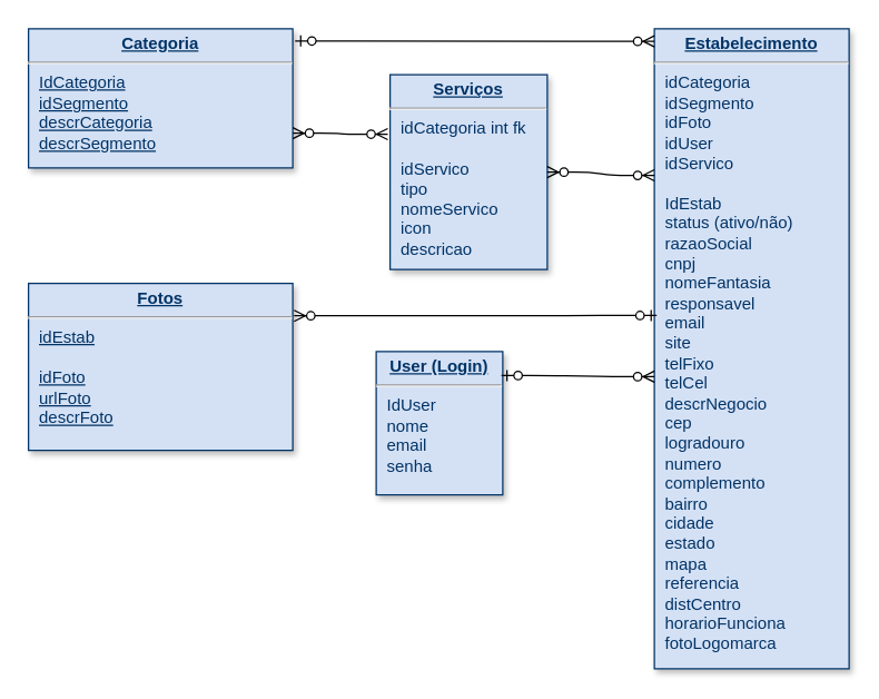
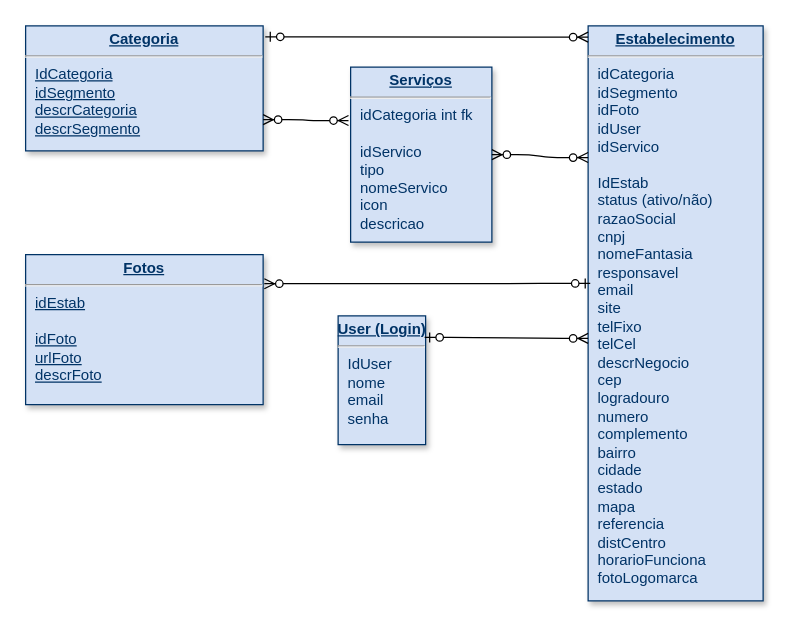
  <mxCell id="0" />
  <mxCell id="1" parent="0" />
  <mxCell id="2" value="&lt;p style=&quot;margin: 4px 0px 0px ; text-align: center ; text-decoration: underline&quot;&gt;&lt;strong&gt;&lt;font style=&quot;font-size: 12px&quot;&gt;Serviços&lt;/font&gt;&lt;/strong&gt;&lt;/p&gt;&lt;hr&gt;&lt;p style=&quot;margin: 0px 0px 0px 8px&quot;&gt;&lt;font style=&quot;font-size: 12px&quot;&gt;idCategoria int fk&lt;/font&gt;&lt;/p&gt;&lt;p style=&quot;margin: 0px 0px 0px 8px&quot;&gt;&lt;font style=&quot;font-size: 12px&quot;&gt;&lt;br&gt;&lt;/font&gt;&lt;/p&gt;&lt;p style=&quot;margin: 0px 0px 0px 8px&quot;&gt;&lt;font style=&quot;font-size: 12px&quot;&gt;idServico&lt;/font&gt;&lt;/p&gt;&lt;p style=&quot;margin: 0px 0px 0px 8px&quot;&gt;&lt;font style=&quot;font-size: 12px&quot;&gt;tipo&lt;/font&gt;&lt;/p&gt;&lt;p style=&quot;margin: 0px 0px 0px 8px&quot;&gt;&lt;font style=&quot;font-size: 12px&quot;&gt;nomeServico&lt;br&gt;&lt;/font&gt;&lt;/p&gt;&lt;p style=&quot;margin: 0px 0px 0px 8px&quot;&gt;&lt;font style=&quot;font-size: 12px&quot;&gt;icon&lt;/font&gt;&lt;/p&gt;&lt;p style=&quot;margin: 0px 0px 0px 8px&quot;&gt;&lt;font style=&quot;font-size: 12px&quot;&gt;descricao&lt;/font&gt;&lt;/p&gt;" style="verticalAlign=top;align=left;overflow=fill;fontSize=12;fontFamily=Helvetica;html=1;strokeColor=#003366;shadow=1;fillColor=#D4E1F5;fontColor=#003366" parent="1" vertex="1"><mxGeometry x="280" y="53" width="113" height="140" as="geometry" /></mxCell>
  <mxCell id="3" value="&lt;p style=&quot;margin: 4px 0px 0px ; text-align: center&quot;&gt;&lt;strong&gt;&lt;font style=&quot;font-size: 12px&quot;&gt;&lt;u&gt;Categoria&lt;/u&gt;&lt;/font&gt;&lt;/strong&gt;&lt;/p&gt;&lt;hr&gt;&lt;p style=&quot;margin: 0px 0px 0px 8px&quot;&gt;&lt;u&gt;IdCategoria&lt;/u&gt;&lt;br&gt;&lt;/p&gt;&lt;p style=&quot;margin: 0px 0px 0px 8px&quot;&gt;&lt;font style=&quot;font-size: 12px&quot;&gt;&lt;u&gt;idSegmento&lt;/u&gt;&lt;u&gt;&lt;br&gt;&lt;/u&gt;&lt;/font&gt;&lt;/p&gt;&lt;p style=&quot;margin: 0px 0px 0px 8px&quot;&gt;&lt;font style=&quot;font-size: 12px&quot;&gt;&lt;u&gt;descrCategoria&lt;/u&gt;&lt;/font&gt;&lt;/p&gt;&lt;p style=&quot;margin: 0px 0px 0px 8px&quot;&gt;&lt;u&gt;descrSegmento&lt;/u&gt;&lt;br&gt;&lt;/p&gt;" style="verticalAlign=top;align=left;overflow=fill;fontSize=12;fontFamily=Helvetica;html=1;strokeColor=#003366;shadow=1;fillColor=#D4E1F5;fontColor=#003366" parent="1" vertex="1"><mxGeometry x="20" y="20" width="190" height="100" as="geometry" /></mxCell>
- <mxCell id="4" value="&lt;p style=&quot;margin: 4px 0px 0px ; text-align: center ; text-decoration: underline&quot;&gt;&lt;strong&gt;&lt;font style=&quot;font-size: 12px&quot;&gt;User (Login)&lt;/font&gt;&lt;/strong&gt;&lt;/p&gt;&lt;hr&gt;&lt;p style=&quot;margin: 0px 0px 0px 8px&quot;&gt;IdUser&lt;/p&gt;&lt;p style=&quot;margin: 0px 0px 0px 8px&quot;&gt;nome&lt;/p&gt;&lt;p style=&quot;margin: 0px 0px 0px 8px&quot;&gt;email&lt;/p&gt;&lt;p style=&quot;margin: 0px 0px 0px 8px&quot;&gt;senha&lt;/p&gt;" style="verticalAlign=top;align=left;overflow=fill;fontSize=12;fontFamily=Helvetica;html=1;strokeColor=#003366;shadow=1;fillColor=#D4E1F5;fontColor=#003366" parent="1" vertex="1"><mxGeometry x="270" y="252" width="91" height="103" as="geometry" /></mxCell>
+ <mxCell id="4" value="&lt;p style=&quot;margin: 4px 0px 0px ; text-align: center ; text-decoration: underline&quot;&gt;&lt;strong&gt;&lt;font style=&quot;font-size: 12px&quot;&gt;User (Login)&lt;/font&gt;&lt;/strong&gt;&lt;/p&gt;&lt;hr&gt;&lt;p style=&quot;margin: 0px 0px 0px 8px&quot;&gt;IdUser&lt;/p&gt;&lt;p style=&quot;margin: 0px 0px 0px 8px&quot;&gt;nome&lt;/p&gt;&lt;p style=&quot;margin: 0px 0px 0px 8px&quot;&gt;email&lt;/p&gt;&lt;p style=&quot;margin: 0px 0px 0px 8px&quot;&gt;senha&lt;/p&gt;" style="verticalAlign=top;align=left;overflow=fill;fontSize=12;fontFamily=Helvetica;html=1;strokeColor=#003366;shadow=1;fillColor=#D4E1F5;fontColor=#003366" parent="1" vertex="1"><mxGeometry x="270" y="252" width="70" height="103" as="geometry" /></mxCell>
  <mxCell id="5" value="&lt;p style=&quot;margin: 4px 0px 0px ; text-align: center ; text-decoration: underline&quot;&gt;&lt;strong&gt;&lt;font style=&quot;font-size: 12px&quot;&gt;Estabelecimento&lt;/font&gt;&lt;/strong&gt;&lt;/p&gt;&lt;hr&gt;&lt;p style=&quot;margin: 0px 0px 0px 8px&quot;&gt;idCategoria&lt;br&gt;&lt;/p&gt;&lt;p style=&quot;margin: 0px 0px 0px 8px&quot;&gt;idSegmento&lt;/p&gt;&lt;p style=&quot;margin: 0px 0px 0px 8px&quot;&gt;idFoto&lt;/p&gt;&lt;p style=&quot;margin: 0px 0px 0px 8px&quot;&gt;idUser&lt;/p&gt;&lt;p style=&quot;margin: 0px 0px 0px 8px&quot;&gt;idServico&lt;/p&gt;&lt;p style=&quot;margin: 0px 0px 0px 8px&quot;&gt;&lt;br&gt;&lt;/p&gt;&lt;p style=&quot;margin: 0px 0px 0px 8px&quot;&gt;IdEstab&lt;br&gt;status (ativo/não)&lt;/p&gt;&lt;p style=&quot;margin: 0px 0px 0px 8px&quot;&gt;razaoSocial&lt;/p&gt;&lt;p style=&quot;margin: 0px 0px 0px 8px&quot;&gt;cnpj&lt;/p&gt;&lt;p style=&quot;margin: 0px 0px 0px 8px&quot;&gt;nomeFantasia&lt;/p&gt;&lt;p style=&quot;margin: 0px 0px 0px 8px&quot;&gt;responsavel&lt;/p&gt;&lt;p style=&quot;margin: 0px 0px 0px 8px&quot;&gt;email&lt;/p&gt;&lt;p style=&quot;margin: 0px 0px 0px 8px&quot;&gt;site&lt;/p&gt;&lt;p style=&quot;margin: 0px 0px 0px 8px&quot;&gt;telFixo&lt;/p&gt;&lt;p style=&quot;margin: 0px 0px 0px 8px&quot;&gt;telCel&lt;/p&gt;&lt;p style=&quot;margin: 0px 0px 0px 8px&quot;&gt;descrNegocio&lt;/p&gt;&lt;p style=&quot;margin: 0px 0px 0px 8px&quot;&gt;cep&lt;/p&gt;&lt;p style=&quot;margin: 0px 0px 0px 8px&quot;&gt;logradouro&lt;/p&gt;&lt;p style=&quot;margin: 0px 0px 0px 8px&quot;&gt;numero&lt;/p&gt;&lt;p style=&quot;margin: 0px 0px 0px 8px&quot;&gt;complemento&lt;/p&gt;&lt;p style=&quot;margin: 0px 0px 0px 8px&quot;&gt;bairro&lt;/p&gt;&lt;p style=&quot;margin: 0px 0px 0px 8px&quot;&gt;cidade&lt;/p&gt;&lt;p style=&quot;margin: 0px 0px 0px 8px&quot;&gt;estado&lt;/p&gt;&lt;p style=&quot;margin: 0px 0px 0px 8px&quot;&gt;mapa&lt;/p&gt;&lt;p style=&quot;margin: 0px 0px 0px 8px&quot;&gt;referencia&lt;/p&gt;&lt;p style=&quot;margin: 0px 0px 0px 8px&quot;&gt;distCentro&lt;/p&gt;&lt;p style=&quot;margin: 0px 0px 0px 8px&quot;&gt;horarioFunciona&lt;/p&gt;&lt;p style=&quot;margin: 0px 0px 0px 8px&quot;&gt;fotoLogomarca&lt;/p&gt;&lt;p style=&quot;margin: 0px 0px 0px 8px&quot;&gt;&lt;br&gt;&lt;/p&gt;&lt;p style=&quot;margin: 0px 0px 0px 8px&quot;&gt;&lt;br&gt;&lt;/p&gt;" style="verticalAlign=top;align=left;overflow=fill;fontSize=12;fontFamily=Helvetica;html=1;strokeColor=#003366;shadow=1;fillColor=#D4E1F5;fontColor=#003366" parent="1" vertex="1"><mxGeometry x="470" y="20" width="140" height="460" as="geometry" /></mxCell>
  <mxCell id="6" value="&lt;p style=&quot;margin: 4px 0px 0px ; text-align: center&quot;&gt;&lt;strong&gt;&lt;font style=&quot;font-size: 12px&quot;&gt;&lt;u&gt;Fotos&lt;/u&gt;&lt;/font&gt;&lt;/strong&gt;&lt;/p&gt;&lt;hr&gt;&lt;p style=&quot;margin: 0px 0px 0px 8px&quot;&gt;&lt;font style=&quot;font-size: 12px&quot;&gt;&lt;u&gt;idEstab&lt;/u&gt;&lt;/font&gt;&lt;/p&gt;&lt;p style=&quot;margin: 0px 0px 0px 8px&quot;&gt;&lt;font style=&quot;font-size: 12px&quot;&gt;&lt;u&gt;&lt;br&gt;&lt;/u&gt;&lt;/font&gt;&lt;/p&gt;&lt;p style=&quot;margin: 0px 0px 0px 8px&quot;&gt;&lt;font style=&quot;font-size: 12px&quot;&gt;&lt;u&gt;idFoto&lt;/u&gt;&lt;/font&gt;&lt;/p&gt;&lt;p style=&quot;margin: 0px 0px 0px 8px&quot;&gt;&lt;font style=&quot;font-size: 12px&quot;&gt;&lt;u&gt;urlFoto&lt;/u&gt;&lt;u&gt;&lt;br&gt;&lt;/u&gt;&lt;/font&gt;&lt;/p&gt;&lt;p style=&quot;margin: 0px 0px 0px 8px&quot;&gt;&lt;font style=&quot;font-size: 12px&quot;&gt;&lt;u&gt;descrFoto&lt;/u&gt;&lt;/font&gt;&lt;/p&gt;" style="verticalAlign=top;align=left;overflow=fill;fontSize=12;fontFamily=Helvetica;html=1;strokeColor=#003366;shadow=1;fillColor=#D4E1F5;fontColor=#003366" vertex="1" parent="1"><mxGeometry x="20" y="203" width="190" height="120" as="geometry" /></mxCell>
  <mxCell id="7" value="" style="edgeStyle=entityRelationEdgeStyle;fontSize=12;html=1;endArrow=ERzeroToMany;startArrow=ERzeroToOne;exitX=0.989;exitY=0.167;exitDx=0;exitDy=0;exitPerimeter=0;" edge="1" parent="1" source="4"><mxGeometry width="100" height="100" relative="1" as="geometry"><mxPoint x="420" y="230" as="sourcePoint" /><mxPoint x="470" y="270" as="targetPoint" /></mxGeometry></mxCell>
  <mxCell id="8" value="" style="edgeStyle=entityRelationEdgeStyle;fontSize=12;html=1;endArrow=ERzeroToMany;endFill=1;startArrow=ERzeroToMany;exitX=1;exitY=0.5;exitDx=0;exitDy=0;entryX=0;entryY=0.229;entryDx=0;entryDy=0;entryPerimeter=0;" edge="1" parent="1" source="2" target="5"><mxGeometry width="100" height="100" relative="1" as="geometry"><mxPoint x="340" y="220" as="sourcePoint" /><mxPoint x="470" y="93" as="targetPoint" /></mxGeometry></mxCell>
  <mxCell id="9" value="" style="edgeStyle=entityRelationEdgeStyle;fontSize=12;html=1;endArrow=ERzeroToMany;startArrow=ERzeroToOne;exitX=1.009;exitY=0.087;exitDx=0;exitDy=0;exitPerimeter=0;" edge="1" parent="1" source="3"><mxGeometry width="100" height="100" relative="1" as="geometry"><mxPoint x="150" y="-10" as="sourcePoint" /><mxPoint x="470" y="29" as="targetPoint" /></mxGeometry></mxCell>
  <mxCell id="10" value="" style="edgeStyle=entityRelationEdgeStyle;fontSize=12;html=1;endArrow=ERzeroToMany;startArrow=ERzeroToOne;entryX=1.005;entryY=0.194;entryDx=0;entryDy=0;entryPerimeter=0;exitX=0.012;exitY=0.448;exitDx=0;exitDy=0;exitPerimeter=0;" edge="1" parent="1" source="5" target="6"><mxGeometry width="100" height="100" relative="1" as="geometry"><mxPoint x="361" y="230" as="sourcePoint" /><mxPoint x="250" y="140" as="targetPoint" /></mxGeometry></mxCell>
  <mxCell id="11" value="" style="edgeStyle=entityRelationEdgeStyle;fontSize=12;html=1;endArrow=ERzeroToMany;endFill=1;startArrow=ERzeroToMany;exitX=1;exitY=0.75;exitDx=0;exitDy=0;entryX=-0.015;entryY=0.305;entryDx=0;entryDy=0;entryPerimeter=0;" edge="1" parent="1" source="3" target="2"><mxGeometry width="100" height="100" relative="1" as="geometry"><mxPoint x="240" y="230" as="sourcePoint" /><mxPoint x="340" y="130" as="targetPoint" /></mxGeometry></mxCell>
